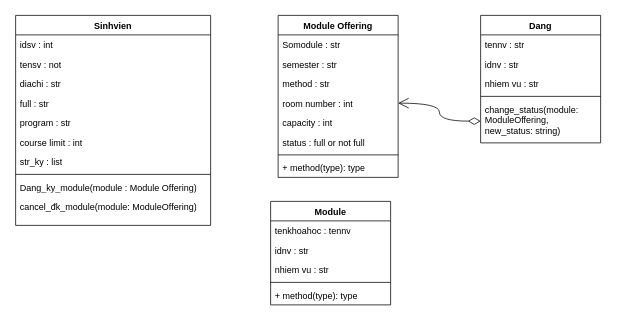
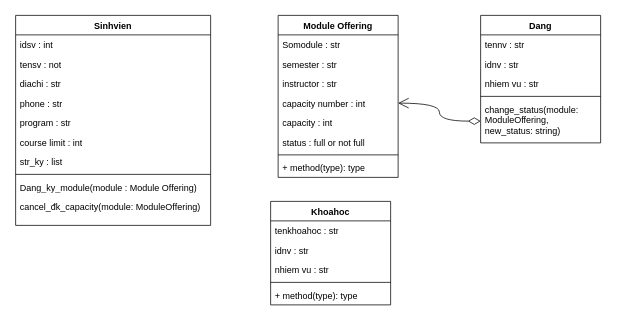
  <mxCell id="0" />
  <mxCell id="1" parent="0" />
  <mxCell id="2" value="Sinhvien" style="swimlane;fontStyle=1;align=center;verticalAlign=top;childLayout=stackLayout;horizontal=1;startSize=26;horizontalStack=0;resizeParent=1;resizeParentMax=0;resizeLast=0;collapsible=1;marginBottom=0;whiteSpace=wrap;html=1;" parent="1" vertex="1"><mxGeometry x="20" y="20" width="260" height="280" as="geometry" /></mxCell>
  <mxCell id="3" value="idsv : int&lt;span style=&quot;white-space: pre;&quot;&gt;&#09;&lt;/span&gt;" style="text;strokeColor=none;fillColor=none;align=left;verticalAlign=top;spacingLeft=4;spacingRight=4;overflow=hidden;rotatable=0;points=[[0,0.5],[1,0.5]];portConstraint=eastwest;whiteSpace=wrap;html=1;" parent="2" vertex="1"><mxGeometry y="26" width="260" height="26" as="geometry" /></mxCell>
  <mxCell id="4" value="tensv : not" style="text;strokeColor=none;fillColor=none;align=left;verticalAlign=top;spacingLeft=4;spacingRight=4;overflow=hidden;rotatable=0;points=[[0,0.5],[1,0.5]];portConstraint=eastwest;whiteSpace=wrap;html=1;" parent="2" vertex="1"><mxGeometry y="52" width="260" height="26" as="geometry" /></mxCell>
  <mxCell id="5" value="diachi : str" style="text;strokeColor=none;fillColor=none;align=left;verticalAlign=top;spacingLeft=4;spacingRight=4;overflow=hidden;rotatable=0;points=[[0,0.5],[1,0.5]];portConstraint=eastwest;whiteSpace=wrap;html=1;" parent="2" vertex="1"><mxGeometry y="78" width="260" height="26" as="geometry" /></mxCell>
- <mxCell id="6" value="full : str" style="text;strokeColor=none;fillColor=none;align=left;verticalAlign=top;spacingLeft=4;spacingRight=4;overflow=hidden;rotatable=0;points=[[0,0.5],[1,0.5]];portConstraint=eastwest;whiteSpace=wrap;html=1;" parent="2" vertex="1"><mxGeometry y="104" width="260" height="26" as="geometry" /></mxCell>
+ <mxCell id="6" value="phone : str" style="text;strokeColor=none;fillColor=none;align=left;verticalAlign=top;spacingLeft=4;spacingRight=4;overflow=hidden;rotatable=0;points=[[0,0.5],[1,0.5]];portConstraint=eastwest;whiteSpace=wrap;html=1;" parent="2" vertex="1"><mxGeometry y="104" width="260" height="26" as="geometry" /></mxCell>
  <mxCell id="7" value="program : str" style="text;strokeColor=none;fillColor=none;align=left;verticalAlign=top;spacingLeft=4;spacingRight=4;overflow=hidden;rotatable=0;points=[[0,0.5],[1,0.5]];portConstraint=eastwest;whiteSpace=wrap;html=1;" parent="2" vertex="1"><mxGeometry y="130" width="260" height="26" as="geometry" /></mxCell>
  <mxCell id="8" value="course limit : int" style="text;strokeColor=none;fillColor=none;align=left;verticalAlign=top;spacingLeft=4;spacingRight=4;overflow=hidden;rotatable=0;points=[[0,0.5],[1,0.5]];portConstraint=eastwest;whiteSpace=wrap;html=1;" parent="2" vertex="1"><mxGeometry y="156" width="260" height="26" as="geometry" /></mxCell>
  <mxCell id="9" value="str_ky : list" style="text;strokeColor=none;fillColor=none;align=left;verticalAlign=top;spacingLeft=4;spacingRight=4;overflow=hidden;rotatable=0;points=[[0,0.5],[1,0.5]];portConstraint=eastwest;whiteSpace=wrap;html=1;" parent="2" vertex="1"><mxGeometry y="182" width="260" height="26" as="geometry" /></mxCell>
  <mxCell id="10" value="  " style="line;strokeWidth=1;fillColor=none;align=left;verticalAlign=middle;spacingTop=-1;spacingLeft=3;spacingRight=3;rotatable=0;labelPosition=right;points=[];portConstraint=eastwest;strokeColor=inherit;" parent="2" vertex="1"><mxGeometry y="208" width="260" height="8" as="geometry" /></mxCell>
  <mxCell id="11" value="Dang_ky_module(module : Module Offering)" style="text;strokeColor=none;fillColor=none;align=left;verticalAlign=top;spacingLeft=4;spacingRight=4;overflow=hidden;rotatable=0;points=[[0,0.5],[1,0.5]];portConstraint=eastwest;whiteSpace=wrap;html=1;" parent="2" vertex="1"><mxGeometry y="216" width="260" height="26" as="geometry" /></mxCell>
- <mxCell id="12" value="cancel_đk_module(module: ModuleOffering)" style="text;strokeColor=none;fillColor=none;align=left;verticalAlign=top;spacingLeft=4;spacingRight=4;overflow=hidden;rotatable=0;points=[[0,0.5],[1,0.5]];portConstraint=eastwest;whiteSpace=wrap;html=1;" parent="2" vertex="1"><mxGeometry y="242" width="260" height="38" as="geometry" /></mxCell>
+ <mxCell id="12" value="cancel_đk_capacity(module: ModuleOffering)" style="text;strokeColor=none;fillColor=none;align=left;verticalAlign=top;spacingLeft=4;spacingRight=4;overflow=hidden;rotatable=0;points=[[0,0.5],[1,0.5]];portConstraint=eastwest;whiteSpace=wrap;html=1;" parent="2" vertex="1"><mxGeometry y="242" width="260" height="38" as="geometry" /></mxCell>
  <mxCell id="13" value="Module Offering" style="swimlane;fontStyle=1;align=center;verticalAlign=top;childLayout=stackLayout;horizontal=1;startSize=26;horizontalStack=0;resizeParent=1;resizeParentMax=0;resizeLast=0;collapsible=1;marginBottom=0;whiteSpace=wrap;html=1;" parent="1" vertex="1"><mxGeometry x="370" y="20" width="160" height="216" as="geometry" /></mxCell>
  <mxCell id="14" value="Somodule : str" style="text;strokeColor=none;fillColor=none;align=left;verticalAlign=top;spacingLeft=4;spacingRight=4;overflow=hidden;rotatable=0;points=[[0,0.5],[1,0.5]];portConstraint=eastwest;whiteSpace=wrap;html=1;" parent="13" vertex="1"><mxGeometry y="26" width="160" height="26" as="geometry" /></mxCell>
  <mxCell id="15" value="semester : str" style="text;strokeColor=none;fillColor=none;align=left;verticalAlign=top;spacingLeft=4;spacingRight=4;overflow=hidden;rotatable=0;points=[[0,0.5],[1,0.5]];portConstraint=eastwest;whiteSpace=wrap;html=1;" parent="13" vertex="1"><mxGeometry y="52" width="160" height="26" as="geometry" /></mxCell>
- <mxCell id="16" value="method : str" style="text;strokeColor=none;fillColor=none;align=left;verticalAlign=top;spacingLeft=4;spacingRight=4;overflow=hidden;rotatable=0;points=[[0,0.5],[1,0.5]];portConstraint=eastwest;whiteSpace=wrap;html=1;" parent="13" vertex="1"><mxGeometry y="78" width="160" height="26" as="geometry" /></mxCell>
- <mxCell id="17" value="&lt;div&gt;room number : int&lt;/div&gt;" style="text;strokeColor=none;fillColor=none;align=left;verticalAlign=top;spacingLeft=4;spacingRight=4;overflow=hidden;rotatable=0;points=[[0,0.5],[1,0.5]];portConstraint=eastwest;whiteSpace=wrap;html=1;" parent="13" vertex="1"><mxGeometry y="104" width="160" height="26" as="geometry" /></mxCell>
+ <mxCell id="16" value="instructor : str" style="text;strokeColor=none;fillColor=none;align=left;verticalAlign=top;spacingLeft=4;spacingRight=4;overflow=hidden;rotatable=0;points=[[0,0.5],[1,0.5]];portConstraint=eastwest;whiteSpace=wrap;html=1;" parent="13" vertex="1"><mxGeometry y="78" width="160" height="26" as="geometry" /></mxCell>
+ <mxCell id="17" value="&lt;div&gt;capacity number : int&lt;/div&gt;" style="text;strokeColor=none;fillColor=none;align=left;verticalAlign=top;spacingLeft=4;spacingRight=4;overflow=hidden;rotatable=0;points=[[0,0.5],[1,0.5]];portConstraint=eastwest;whiteSpace=wrap;html=1;" parent="13" vertex="1"><mxGeometry y="104" width="160" height="26" as="geometry" /></mxCell>
  <mxCell id="18" value="capacity : int" style="text;strokeColor=none;fillColor=none;align=left;verticalAlign=top;spacingLeft=4;spacingRight=4;overflow=hidden;rotatable=0;points=[[0,0.5],[1,0.5]];portConstraint=eastwest;whiteSpace=wrap;html=1;" parent="13" vertex="1"><mxGeometry y="130" width="160" height="26" as="geometry" /></mxCell>
  <mxCell id="19" value="status : full or not full" style="text;strokeColor=none;fillColor=none;align=left;verticalAlign=top;spacingLeft=4;spacingRight=4;overflow=hidden;rotatable=0;points=[[0,0.5],[1,0.5]];portConstraint=eastwest;whiteSpace=wrap;html=1;" parent="13" vertex="1"><mxGeometry y="156" width="160" height="26" as="geometry" /></mxCell>
  <mxCell id="20" value="" style="line;strokeWidth=1;fillColor=none;align=left;verticalAlign=middle;spacingTop=-1;spacingLeft=3;spacingRight=3;rotatable=0;labelPosition=right;points=[];portConstraint=eastwest;strokeColor=inherit;" parent="13" vertex="1"><mxGeometry y="182" width="160" height="8" as="geometry" /></mxCell>
  <mxCell id="21" value="+ method(type): type" style="text;strokeColor=none;fillColor=none;align=left;verticalAlign=top;spacingLeft=4;spacingRight=4;overflow=hidden;rotatable=0;points=[[0,0.5],[1,0.5]];portConstraint=eastwest;whiteSpace=wrap;html=1;" parent="13" vertex="1"><mxGeometry y="190" width="160" height="26" as="geometry" /></mxCell>
  <mxCell id="22" value="Dang" style="swimlane;fontStyle=1;align=center;verticalAlign=top;childLayout=stackLayout;horizontal=1;startSize=26;horizontalStack=0;resizeParent=1;resizeParentMax=0;resizeLast=0;collapsible=1;marginBottom=0;whiteSpace=wrap;html=1;" parent="1" vertex="1"><mxGeometry x="640" y="20" width="160" height="170" as="geometry" /></mxCell>
  <mxCell id="23" value="tennv : str&amp;nbsp;" style="text;strokeColor=none;fillColor=none;align=left;verticalAlign=top;spacingLeft=4;spacingRight=4;overflow=hidden;rotatable=0;points=[[0,0.5],[1,0.5]];portConstraint=eastwest;whiteSpace=wrap;html=1;" parent="22" vertex="1"><mxGeometry y="26" width="160" height="26" as="geometry" /></mxCell>
  <mxCell id="24" value="idnv : str" style="text;strokeColor=none;fillColor=none;align=left;verticalAlign=top;spacingLeft=4;spacingRight=4;overflow=hidden;rotatable=0;points=[[0,0.5],[1,0.5]];portConstraint=eastwest;whiteSpace=wrap;html=1;" parent="22" vertex="1"><mxGeometry y="52" width="160" height="26" as="geometry" /></mxCell>
  <mxCell id="25" value="nhiem vu : str" style="text;strokeColor=none;fillColor=none;align=left;verticalAlign=top;spacingLeft=4;spacingRight=4;overflow=hidden;rotatable=0;points=[[0,0.5],[1,0.5]];portConstraint=eastwest;whiteSpace=wrap;html=1;" parent="22" vertex="1"><mxGeometry y="78" width="160" height="26" as="geometry" /></mxCell>
  <mxCell id="26" value="" style="line;strokeWidth=1;fillColor=none;align=left;verticalAlign=middle;spacingTop=-1;spacingLeft=3;spacingRight=3;rotatable=0;labelPosition=right;points=[];portConstraint=eastwest;strokeColor=inherit;" parent="22" vertex="1"><mxGeometry y="104" width="160" height="8" as="geometry" /></mxCell>
  <mxCell id="27" value="change_status(module: ModuleOffering, new_status: string)" style="text;strokeColor=none;fillColor=none;align=left;verticalAlign=top;spacingLeft=4;spacingRight=4;overflow=hidden;rotatable=0;points=[[0,0.5],[1,0.5]];portConstraint=eastwest;whiteSpace=wrap;html=1;" parent="22" vertex="1"><mxGeometry y="112" width="160" height="58" as="geometry" /></mxCell>
- <mxCell id="28" value="Module" style="swimlane;fontStyle=1;align=center;verticalAlign=top;childLayout=stackLayout;horizontal=1;startSize=26;horizontalStack=0;resizeParent=1;resizeParentMax=0;resizeLast=0;collapsible=1;marginBottom=0;whiteSpace=wrap;html=1;" parent="1" vertex="1"><mxGeometry x="360" y="268" width="160" height="138" as="geometry" /></mxCell>
- <mxCell id="29" value="tenkhoahoc : tennv" style="text;strokeColor=none;fillColor=none;align=left;verticalAlign=top;spacingLeft=4;spacingRight=4;overflow=hidden;rotatable=0;points=[[0,0.5],[1,0.5]];portConstraint=eastwest;whiteSpace=wrap;html=1;" parent="28" vertex="1"><mxGeometry y="26" width="160" height="26" as="geometry" /></mxCell>
+ <mxCell id="28" value="Khoahoc" style="swimlane;fontStyle=1;align=center;verticalAlign=top;childLayout=stackLayout;horizontal=1;startSize=26;horizontalStack=0;resizeParent=1;resizeParentMax=0;resizeLast=0;collapsible=1;marginBottom=0;whiteSpace=wrap;html=1;" parent="1" vertex="1"><mxGeometry x="360" y="268" width="160" height="138" as="geometry" /></mxCell>
+ <mxCell id="29" value="tenkhoahoc : str" style="text;strokeColor=none;fillColor=none;align=left;verticalAlign=top;spacingLeft=4;spacingRight=4;overflow=hidden;rotatable=0;points=[[0,0.5],[1,0.5]];portConstraint=eastwest;whiteSpace=wrap;html=1;" parent="28" vertex="1"><mxGeometry y="26" width="160" height="26" as="geometry" /></mxCell>
  <mxCell id="30" value="idnv : str" style="text;strokeColor=none;fillColor=none;align=left;verticalAlign=top;spacingLeft=4;spacingRight=4;overflow=hidden;rotatable=0;points=[[0,0.5],[1,0.5]];portConstraint=eastwest;whiteSpace=wrap;html=1;" parent="28" vertex="1"><mxGeometry y="52" width="160" height="26" as="geometry" /></mxCell>
  <mxCell id="31" value="nhiem vu : str" style="text;strokeColor=none;fillColor=none;align=left;verticalAlign=top;spacingLeft=4;spacingRight=4;overflow=hidden;rotatable=0;points=[[0,0.5],[1,0.5]];portConstraint=eastwest;whiteSpace=wrap;html=1;" parent="28" vertex="1"><mxGeometry y="78" width="160" height="26" as="geometry" /></mxCell>
  <mxCell id="32" value="" style="line;strokeWidth=1;fillColor=none;align=left;verticalAlign=middle;spacingTop=-1;spacingLeft=3;spacingRight=3;rotatable=0;labelPosition=right;points=[];portConstraint=eastwest;strokeColor=inherit;" parent="28" vertex="1"><mxGeometry y="104" width="160" height="8" as="geometry" /></mxCell>
  <mxCell id="33" value="+ method(type): type" style="text;strokeColor=none;fillColor=none;align=left;verticalAlign=top;spacingLeft=4;spacingRight=4;overflow=hidden;rotatable=0;points=[[0,0.5],[1,0.5]];portConstraint=eastwest;whiteSpace=wrap;html=1;" parent="28" vertex="1"><mxGeometry y="112" width="160" height="26" as="geometry" /></mxCell>
  <mxCell id="34" style="edgeStyle=orthogonalEdgeStyle;curved=1;rounded=0;orthogonalLoop=1;jettySize=auto;html=1;exitX=0;exitY=0.5;exitDx=0;exitDy=0;entryX=1;entryY=0.5;entryDx=0;entryDy=0;strokeColor=default;align=left;verticalAlign=bottom;fontFamily=Helvetica;fontSize=12;fontColor=default;labelBackgroundColor=default;startArrow=diamondThin;startFill=0;startSize=14;endArrow=open;endSize=12;" parent="1" source="27" target="17" edge="1"><mxGeometry relative="1" as="geometry" /></mxCell>
